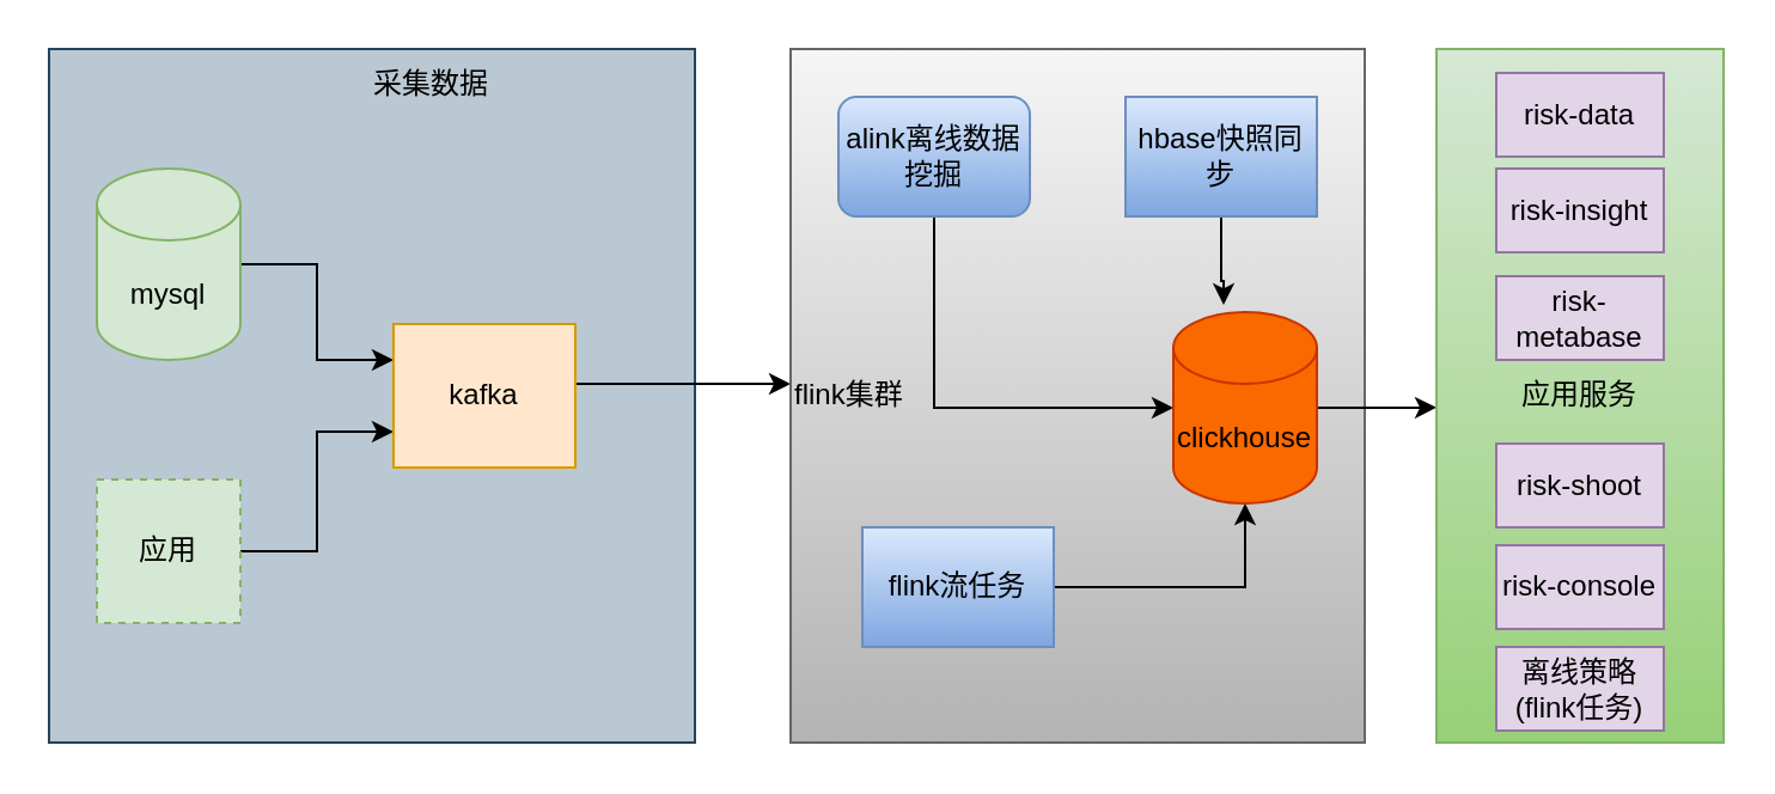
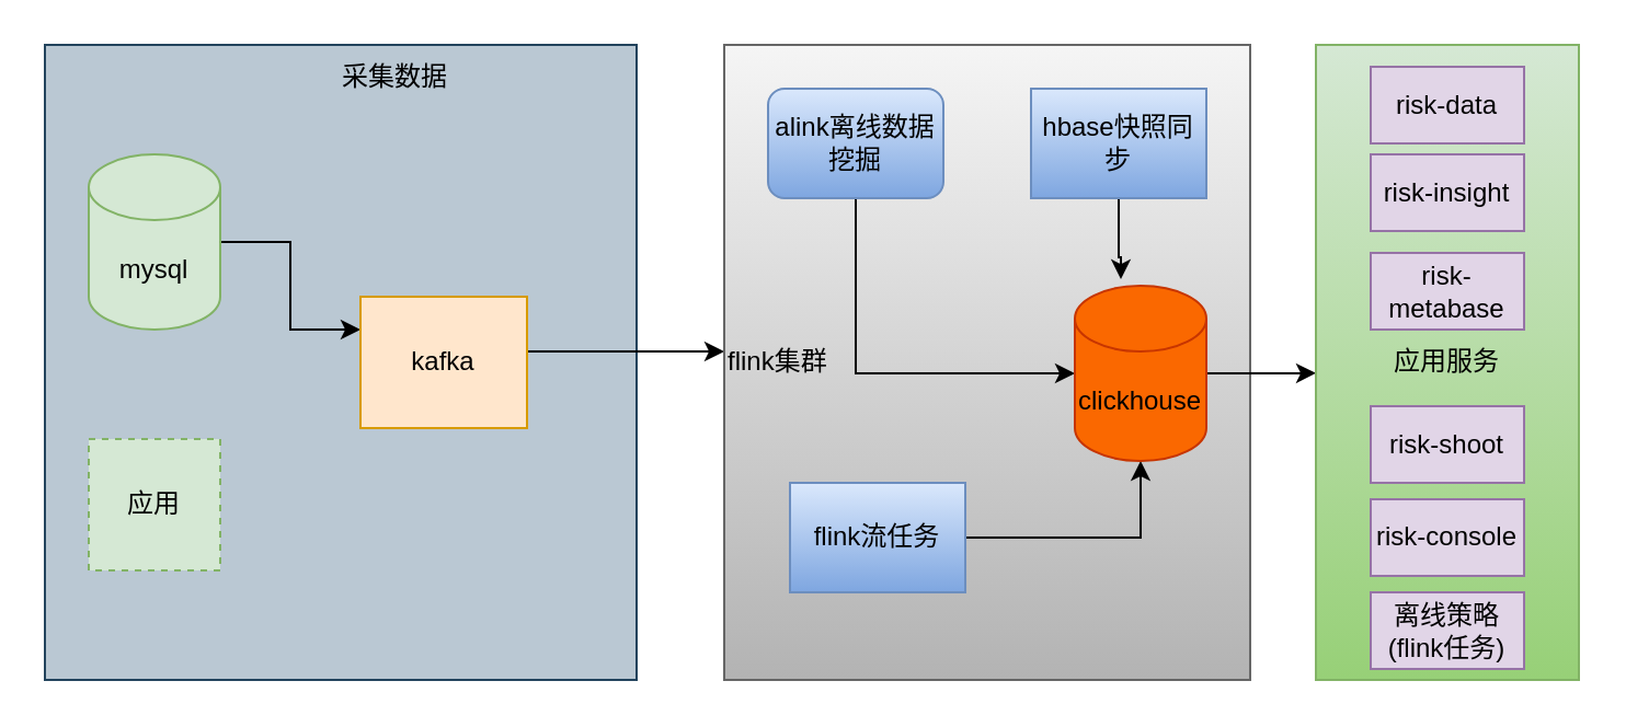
  <mxCell id="0" />
  <mxCell id="1" parent="0" />
  <mxCell id="2" value="" style="rounded=0;whiteSpace=wrap;html=1;fillColor=#bac8d3;strokeColor=#23445d;" vertex="1" parent="1"><mxGeometry x="20" y="20" width="270" height="290" as="geometry" /></mxCell>
  <mxCell id="3" style="edgeStyle=orthogonalEdgeStyle;rounded=0;orthogonalLoop=1;jettySize=auto;html=1;" edge="1" parent="1" source="4" target="9"><mxGeometry relative="1" as="geometry"><Array as="points"><mxPoint x="132" y="110" /><mxPoint x="132" y="150" /></Array></mxGeometry></mxCell>
  <mxCell id="4" value="mysql" style="shape=cylinder3;whiteSpace=wrap;html=1;boundedLbl=1;backgroundOutline=1;size=15;fillColor=#d5e8d4;strokeColor=#82b366;" vertex="1" parent="1"><mxGeometry x="40" y="70" width="60" height="80" as="geometry" /></mxCell>
  <mxCell id="5" value="采集数据" style="text;html=1;strokeColor=none;fillColor=none;align=center;verticalAlign=middle;whiteSpace=wrap;rounded=0;" vertex="1" parent="1"><mxGeometry x="150" y="20" width="60" height="30" as="geometry" /></mxCell>
- <mxCell id="6" style="edgeStyle=orthogonalEdgeStyle;rounded=0;orthogonalLoop=1;jettySize=auto;html=1;entryX=0;entryY=0.75;entryDx=0;entryDy=0;" edge="1" parent="1" source="7" target="9"><mxGeometry relative="1" as="geometry" /></mxCell>
  <mxCell id="7" value="应用" style="rounded=0;whiteSpace=wrap;html=1;fillColor=#d5e8d4;strokeColor=#82b366;dashed=1;" vertex="1" parent="1"><mxGeometry x="40" y="200" width="60" height="60" as="geometry" /></mxCell>
  <mxCell id="8" value="" style="edgeStyle=orthogonalEdgeStyle;rounded=0;orthogonalLoop=1;jettySize=auto;html=1;" edge="1" parent="1" source="9" target="10"><mxGeometry relative="1" as="geometry"><Array as="points"><mxPoint x="310" y="160" /><mxPoint x="310" y="160" /></Array></mxGeometry></mxCell>
  <mxCell id="9" value="kafka" style="rounded=0;whiteSpace=wrap;html=1;fillColor=#ffe6cc;strokeColor=#d79b00;" vertex="1" parent="1"><mxGeometry x="164" y="135" width="76" height="60" as="geometry" /></mxCell>
  <mxCell id="10" value="&lt;div style=&quot;&quot;&gt;&lt;span style=&quot;background-color: initial;&quot;&gt;flink集群&lt;/span&gt;&lt;/div&gt;" style="rounded=0;whiteSpace=wrap;html=1;fillColor=#f5f5f5;strokeColor=#666666;gradientColor=#b3b3b3;align=left;" vertex="1" parent="1"><mxGeometry x="330" y="20" width="240" height="290" as="geometry" /></mxCell>
  <mxCell id="11" style="edgeStyle=orthogonalEdgeStyle;rounded=0;orthogonalLoop=1;jettySize=auto;html=1;entryX=0;entryY=0.5;entryDx=0;entryDy=0;entryPerimeter=0;exitX=0.5;exitY=1;exitDx=0;exitDy=0;" edge="1" parent="1" source="12" target="18"><mxGeometry relative="1" as="geometry" /></mxCell>
  <mxCell id="12" value="alink离线数据挖掘" style="whiteSpace=wrap;html=1;fillColor=#dae8fc;gradientColor=#7ea6e0;strokeColor=#6c8ebf;rounded=1;" vertex="1" parent="1"><mxGeometry x="350" y="40" width="80" height="50" as="geometry" /></mxCell>
  <mxCell id="13" style="edgeStyle=orthogonalEdgeStyle;rounded=0;orthogonalLoop=1;jettySize=auto;html=1;" edge="1" parent="1" source="14" target="18"><mxGeometry relative="1" as="geometry" /></mxCell>
  <mxCell id="14" value="flink流任务" style="rounded=0;whiteSpace=wrap;html=1;fillColor=#dae8fc;gradientColor=#7ea6e0;strokeColor=#6c8ebf;" vertex="1" parent="1"><mxGeometry x="360" y="220" width="80" height="50" as="geometry" /></mxCell>
  <mxCell id="15" style="edgeStyle=orthogonalEdgeStyle;rounded=0;orthogonalLoop=1;jettySize=auto;html=1;entryX=0.35;entryY=-0.037;entryDx=0;entryDy=0;entryPerimeter=0;" edge="1" parent="1" source="16" target="18"><mxGeometry relative="1" as="geometry"><Array as="points"><mxPoint x="510" y="117" /></Array></mxGeometry></mxCell>
  <mxCell id="16" value="hbase快照同步" style="rounded=0;whiteSpace=wrap;html=1;fillColor=#dae8fc;gradientColor=#7ea6e0;strokeColor=#6c8ebf;" vertex="1" parent="1"><mxGeometry x="470" y="40" width="80" height="50" as="geometry" /></mxCell>
  <mxCell id="17" style="edgeStyle=orthogonalEdgeStyle;rounded=0;orthogonalLoop=1;jettySize=auto;html=1;exitX=1;exitY=0.5;exitDx=0;exitDy=0;exitPerimeter=0;entryX=0;entryY=0.517;entryDx=0;entryDy=0;entryPerimeter=0;" edge="1" parent="1" source="18" target="19"><mxGeometry relative="1" as="geometry" /></mxCell>
  <mxCell id="18" value="clickhouse" style="shape=cylinder3;whiteSpace=wrap;html=1;boundedLbl=1;backgroundOutline=1;size=15;fillColor=#fa6800;strokeColor=#C73500;fontColor=#000000;" vertex="1" parent="1"><mxGeometry x="490" y="130" width="60" height="80" as="geometry" /></mxCell>
  <mxCell id="19" value="应用服务" style="rounded=0;whiteSpace=wrap;html=1;fillColor=#d5e8d4;gradientColor=#97d077;strokeColor=#82b366;" vertex="1" parent="1"><mxGeometry x="600" y="20" width="120" height="290" as="geometry" /></mxCell>
  <mxCell id="20" value="risk-data" style="rounded=0;whiteSpace=wrap;html=1;fillColor=#e1d5e7;strokeColor=#9673a6;flipV=1;" vertex="1" parent="1"><mxGeometry x="625" y="30" width="70" height="35" as="geometry" /></mxCell>
  <mxCell id="21" value="risk-insight" style="rounded=0;whiteSpace=wrap;html=1;fillColor=#e1d5e7;strokeColor=#9673a6;" vertex="1" parent="1"><mxGeometry x="625" y="70" width="70" height="35" as="geometry" /></mxCell>
  <mxCell id="22" value="risk-metabase" style="rounded=0;whiteSpace=wrap;html=1;fillColor=#e1d5e7;strokeColor=#9673a6;flipV=1;" vertex="1" parent="1"><mxGeometry x="625" y="115" width="70" height="35" as="geometry" /></mxCell>
  <mxCell id="23" value="risk-shoot" style="rounded=0;whiteSpace=wrap;html=1;fillColor=#e1d5e7;strokeColor=#9673a6;flipV=1;" vertex="1" parent="1"><mxGeometry x="625" y="185" width="70" height="35" as="geometry" /></mxCell>
  <mxCell id="24" value="risk-console" style="rounded=0;whiteSpace=wrap;html=1;fillColor=#e1d5e7;strokeColor=#9673a6;flipV=1;" vertex="1" parent="1"><mxGeometry x="625" y="227.5" width="70" height="35" as="geometry" /></mxCell>
  <mxCell id="25" value="离线策略(flink任务)" style="rounded=0;whiteSpace=wrap;html=1;fillColor=#e1d5e7;strokeColor=#9673a6;flipV=1;" vertex="1" parent="1"><mxGeometry x="625" y="270" width="70" height="35" as="geometry" /></mxCell>
